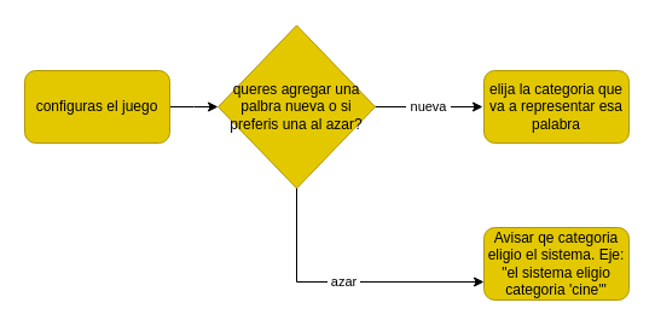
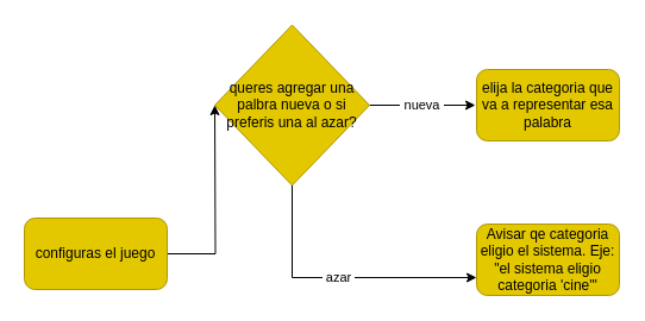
  <mxCell id="0" />
  <mxCell id="1" parent="0" />
  <mxCell id="2" value="&amp;nbsp;nueva&amp;nbsp;" style="edgeStyle=orthogonalEdgeStyle;rounded=0;orthogonalLoop=1;jettySize=auto;html=1;" edge="1" parent="1"><mxGeometry relative="1" as="geometry"><mxPoint x="309" y="88" as="sourcePoint" /><mxPoint x="399" y="88" as="targetPoint" /></mxGeometry></mxCell>
  <mxCell id="3" value="&amp;nbsp;azar&amp;nbsp;" style="edgeStyle=orthogonalEdgeStyle;rounded=0;orthogonalLoop=1;jettySize=auto;html=1;exitX=0.5;exitY=1;exitDx=0;exitDy=0;entryX=0;entryY=0.75;entryDx=0;entryDy=0;" edge="1" parent="1" source="4" target="8"><mxGeometry relative="1" as="geometry" /></mxCell>
  <mxCell id="4" value="queres agregar una palbra nueva o si preferis una al azar?&lt;span&gt;&lt;/span&gt;" style="rhombus;whiteSpace=wrap;html=1;fillColor=#e3c800;fontColor=#000000;strokeColor=#B09500;" parent="1" vertex="1"><mxGeometry x="180" y="20.5" width="130" height="135" as="geometry" /></mxCell>
  <mxCell id="5" value="" style="edgeStyle=orthogonalEdgeStyle;rounded=0;orthogonalLoop=1;jettySize=auto;html=1;" edge="1" parent="1" source="6"><mxGeometry relative="1" as="geometry"><mxPoint x="180" y="88" as="targetPoint" /></mxGeometry></mxCell>
- <mxCell id="6" value="configuras el juego" style="rounded=1;whiteSpace=wrap;html=1;fillColor=#e3c800;fontColor=#000000;strokeColor=#B09500;" vertex="1" parent="1"><mxGeometry x="20" y="58" width="120" height="60" as="geometry" /></mxCell>
+ <mxCell id="6" value="configuras el juego" style="rounded=1;whiteSpace=wrap;html=1;fillColor=#e3c800;fontColor=#000000;strokeColor=#B09500;" vertex="1" parent="1"><mxGeometry x="20" y="183" width="120" height="60" as="geometry" /></mxCell>
  <mxCell id="7" value="elija la categoria que va a representar esa palabra" style="rounded=1;whiteSpace=wrap;html=1;fillColor=#e3c800;fontColor=#000000;strokeColor=#B09500;" vertex="1" parent="1"><mxGeometry x="400" y="58" width="120" height="60" as="geometry" /></mxCell>
  <mxCell id="8" value="Avisar qe categoria eligio el sistema. Eje: &quot;el sistema eligio categoria 'cine'&quot;" style="rounded=1;whiteSpace=wrap;html=1;fillColor=#e3c800;fontColor=#000000;strokeColor=#B09500;" vertex="1" parent="1"><mxGeometry x="400" y="188" width="120" height="60" as="geometry" /></mxCell>
